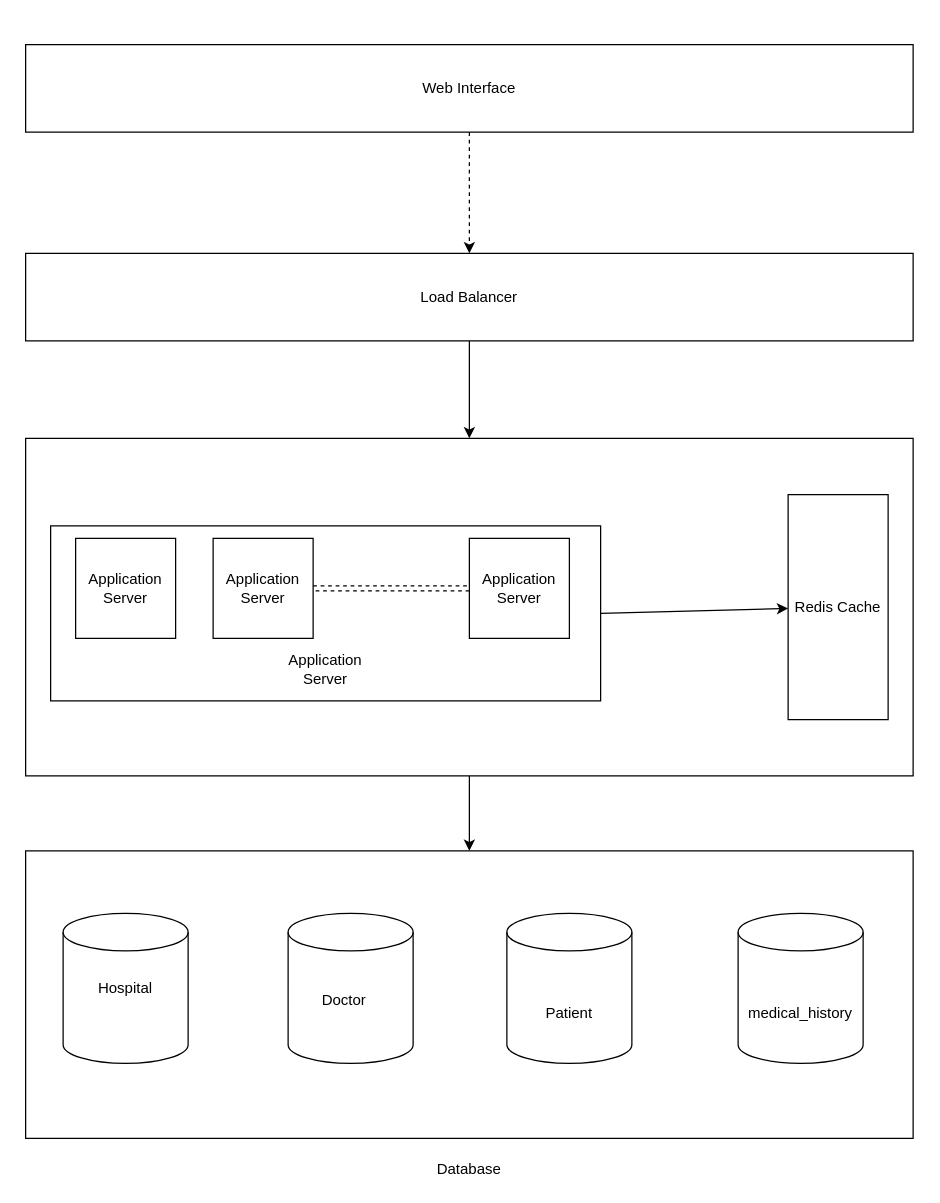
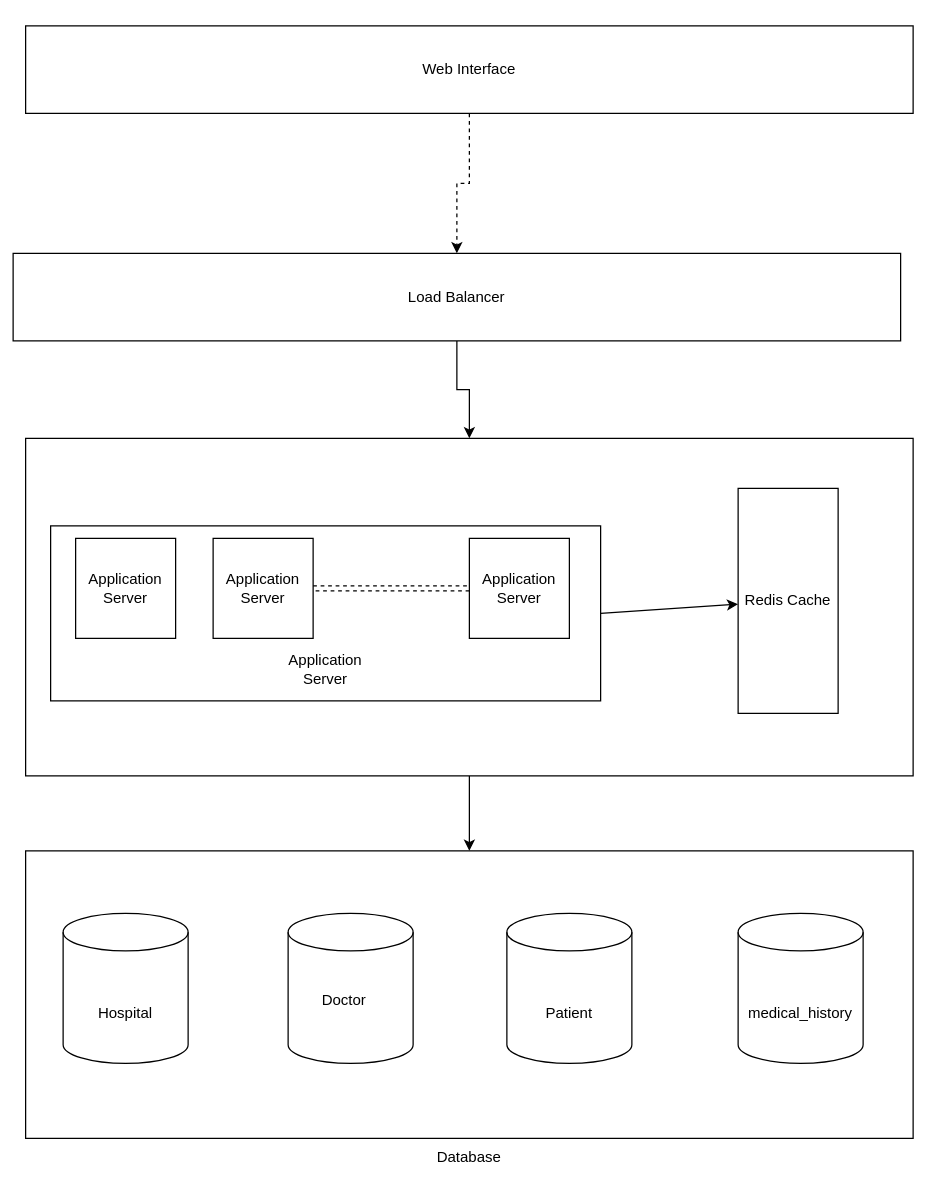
  <mxCell id="0" />
  <mxCell id="1" parent="0" />
  <mxCell id="2" style="edgeStyle=orthogonalEdgeStyle;rounded=0;orthogonalLoop=1;jettySize=auto;html=1;entryX=0.5;entryY=0;entryDx=0;entryDy=0;" edge="1" parent="1" source="3" target="4"><mxGeometry relative="1" as="geometry" /></mxCell>
  <mxCell id="3" value="" style="rounded=0;whiteSpace=wrap;html=1;" vertex="1" parent="1"><mxGeometry x="20" y="350" width="710" height="270" as="geometry" /></mxCell>
  <mxCell id="4" value="" style="rounded=0;whiteSpace=wrap;html=1;" vertex="1" parent="1"><mxGeometry x="20" y="680" width="710" height="230" as="geometry" /></mxCell>
- <mxCell id="5" value="Database" style="text;html=1;strokeColor=none;fillColor=none;align=center;verticalAlign=middle;whiteSpace=wrap;rounded=0;" vertex="1" parent="1"><mxGeometry x="345" y="920" width="60" height="30" as="geometry" /></mxCell>
+ <mxCell id="5" value="Database" style="text;html=1;strokeColor=none;fillColor=none;align=center;verticalAlign=middle;whiteSpace=wrap;rounded=0;" vertex="1" parent="1"><mxGeometry x="345" y="910" width="60" height="30" as="geometry" /></mxCell>
  <mxCell id="6" value="Patient" style="text;html=1;strokeColor=none;fillColor=none;align=center;verticalAlign=middle;whiteSpace=wrap;rounded=0;" vertex="1" parent="1"><mxGeometry x="590" y="790" width="80" height="40" as="geometry" /></mxCell>
  <mxCell id="7" value="" style="group" vertex="1" connectable="0" parent="1"><mxGeometry x="405" y="730" width="100" height="120" as="geometry" /></mxCell>
  <mxCell id="8" value="" style="shape=cylinder3;whiteSpace=wrap;html=1;boundedLbl=1;backgroundOutline=1;size=15;" vertex="1" parent="7"><mxGeometry width="100" height="120" as="geometry" /></mxCell>
  <mxCell id="9" value="Patient" style="text;html=1;strokeColor=none;fillColor=none;align=center;verticalAlign=middle;whiteSpace=wrap;rounded=0;" vertex="1" parent="7"><mxGeometry x="10" y="60" width="80" height="40" as="geometry" /></mxCell>
  <mxCell id="10" value="" style="group" vertex="1" connectable="0" parent="1"><mxGeometry x="590" y="730" width="100" height="120" as="geometry" /></mxCell>
  <mxCell id="11" value="" style="shape=cylinder3;whiteSpace=wrap;html=1;boundedLbl=1;backgroundOutline=1;size=15;" vertex="1" parent="10"><mxGeometry width="100" height="120" as="geometry" /></mxCell>
  <mxCell id="12" value="medical_history" style="text;html=1;strokeColor=none;fillColor=none;align=center;verticalAlign=middle;whiteSpace=wrap;rounded=0;" vertex="1" parent="10"><mxGeometry x="10" y="60" width="80" height="40" as="geometry" /></mxCell>
  <mxCell id="13" value="" style="group" vertex="1" connectable="0" parent="1"><mxGeometry x="230" y="730" width="100" height="120" as="geometry" /></mxCell>
  <mxCell id="14" value="" style="shape=cylinder3;whiteSpace=wrap;html=1;boundedLbl=1;backgroundOutline=1;size=15;" vertex="1" parent="13"><mxGeometry width="100" height="120" as="geometry" /></mxCell>
  <mxCell id="15" value="Doctor" style="text;html=1;strokeColor=none;fillColor=none;align=center;verticalAlign=middle;whiteSpace=wrap;rounded=0;" vertex="1" parent="13"><mxGeometry x="5" y="50" width="80" height="40" as="geometry" /></mxCell>
  <mxCell id="16" value="" style="group" vertex="1" connectable="0" parent="1"><mxGeometry x="50" y="730" width="100" height="120" as="geometry" /></mxCell>
  <mxCell id="17" value="" style="shape=cylinder3;whiteSpace=wrap;html=1;boundedLbl=1;backgroundOutline=1;size=15;" vertex="1" parent="16"><mxGeometry width="100" height="120" as="geometry" /></mxCell>
- <mxCell id="18" value="Hospital" style="text;html=1;strokeColor=none;fillColor=none;align=center;verticalAlign=middle;whiteSpace=wrap;rounded=0;" vertex="1" parent="16"><mxGeometry x="10" y="40" width="80" height="40" as="geometry" /></mxCell>
- <mxCell id="19" value="Redis Cache" style="rounded=0;whiteSpace=wrap;html=1;" vertex="1" parent="1"><mxGeometry x="630" y="395" width="80" height="180" as="geometry" /></mxCell>
+ <mxCell id="18" value="Hospital" style="text;html=1;strokeColor=none;fillColor=none;align=center;verticalAlign=middle;whiteSpace=wrap;rounded=0;" vertex="1" parent="16"><mxGeometry x="10" y="60" width="80" height="40" as="geometry" /></mxCell>
+ <mxCell id="19" value="Redis Cache" style="rounded=0;whiteSpace=wrap;html=1;" vertex="1" parent="1"><mxGeometry x="590" y="390" width="80" height="180" as="geometry" /></mxCell>
  <mxCell id="20" style="edgeStyle=orthogonalEdgeStyle;rounded=0;orthogonalLoop=1;jettySize=auto;html=1;entryX=0.5;entryY=0;entryDx=0;entryDy=0;dashed=1;" edge="1" parent="1" source="21" target="23"><mxGeometry relative="1" as="geometry" /></mxCell>
- <mxCell id="21" value="Web Interface" style="rounded=0;whiteSpace=wrap;html=1;" vertex="1" parent="1"><mxGeometry x="20" y="35" width="710" height="70" as="geometry" /></mxCell>
+ <mxCell id="21" value="Web Interface" style="rounded=0;whiteSpace=wrap;html=1;" vertex="1" parent="1"><mxGeometry x="20" y="20" width="710" height="70" as="geometry" /></mxCell>
  <mxCell id="22" style="edgeStyle=orthogonalEdgeStyle;rounded=0;orthogonalLoop=1;jettySize=auto;html=1;entryX=0.5;entryY=0;entryDx=0;entryDy=0;" edge="1" parent="1" source="23" target="3"><mxGeometry relative="1" as="geometry" /></mxCell>
- <mxCell id="23" value="Load Balancer" style="rounded=0;whiteSpace=wrap;html=1;" vertex="1" parent="1"><mxGeometry x="20" y="202" width="710" height="70" as="geometry" /></mxCell>
+ <mxCell id="23" value="Load Balancer" style="rounded=0;whiteSpace=wrap;html=1;" vertex="1" parent="1"><mxGeometry x="10" y="202" width="710" height="70" as="geometry" /></mxCell>
  <mxCell id="24" value="" style="group" vertex="1" connectable="0" parent="1"><mxGeometry x="40" y="420" width="440" height="140" as="geometry" /></mxCell>
  <mxCell id="25" value="" style="rounded=0;whiteSpace=wrap;html=1;" vertex="1" parent="24"><mxGeometry width="440" height="140" as="geometry" /></mxCell>
  <mxCell id="26" value="Application Server" style="whiteSpace=wrap;html=1;aspect=fixed;" vertex="1" parent="24"><mxGeometry x="20" y="10" width="80" height="80" as="geometry" /></mxCell>
  <mxCell id="27" value="Application Server" style="whiteSpace=wrap;html=1;aspect=fixed;" vertex="1" parent="24"><mxGeometry x="335" y="10" width="80" height="80" as="geometry" /></mxCell>
  <mxCell id="28" value="Application Server" style="whiteSpace=wrap;html=1;aspect=fixed;" vertex="1" parent="24"><mxGeometry x="130" y="10" width="80" height="80" as="geometry" /></mxCell>
  <mxCell id="29" style="edgeStyle=orthogonalEdgeStyle;rounded=0;orthogonalLoop=1;jettySize=auto;html=1;entryX=1;entryY=0.5;entryDx=0;entryDy=0;dashed=1;shape=link;strokeColor=default;" edge="1" parent="24" source="27" target="28"><mxGeometry relative="1" as="geometry" /></mxCell>
  <mxCell id="30" value="Application Server" style="text;html=1;strokeColor=none;fillColor=none;align=center;verticalAlign=middle;whiteSpace=wrap;rounded=0;" vertex="1" parent="24"><mxGeometry x="190" y="100" width="60" height="30" as="geometry" /></mxCell>
  <mxCell id="31" style="rounded=0;orthogonalLoop=1;jettySize=auto;html=1;exitX=1;exitY=0.5;exitDx=0;exitDy=0;" edge="1" parent="1" source="25" target="19"><mxGeometry relative="1" as="geometry" /></mxCell>
